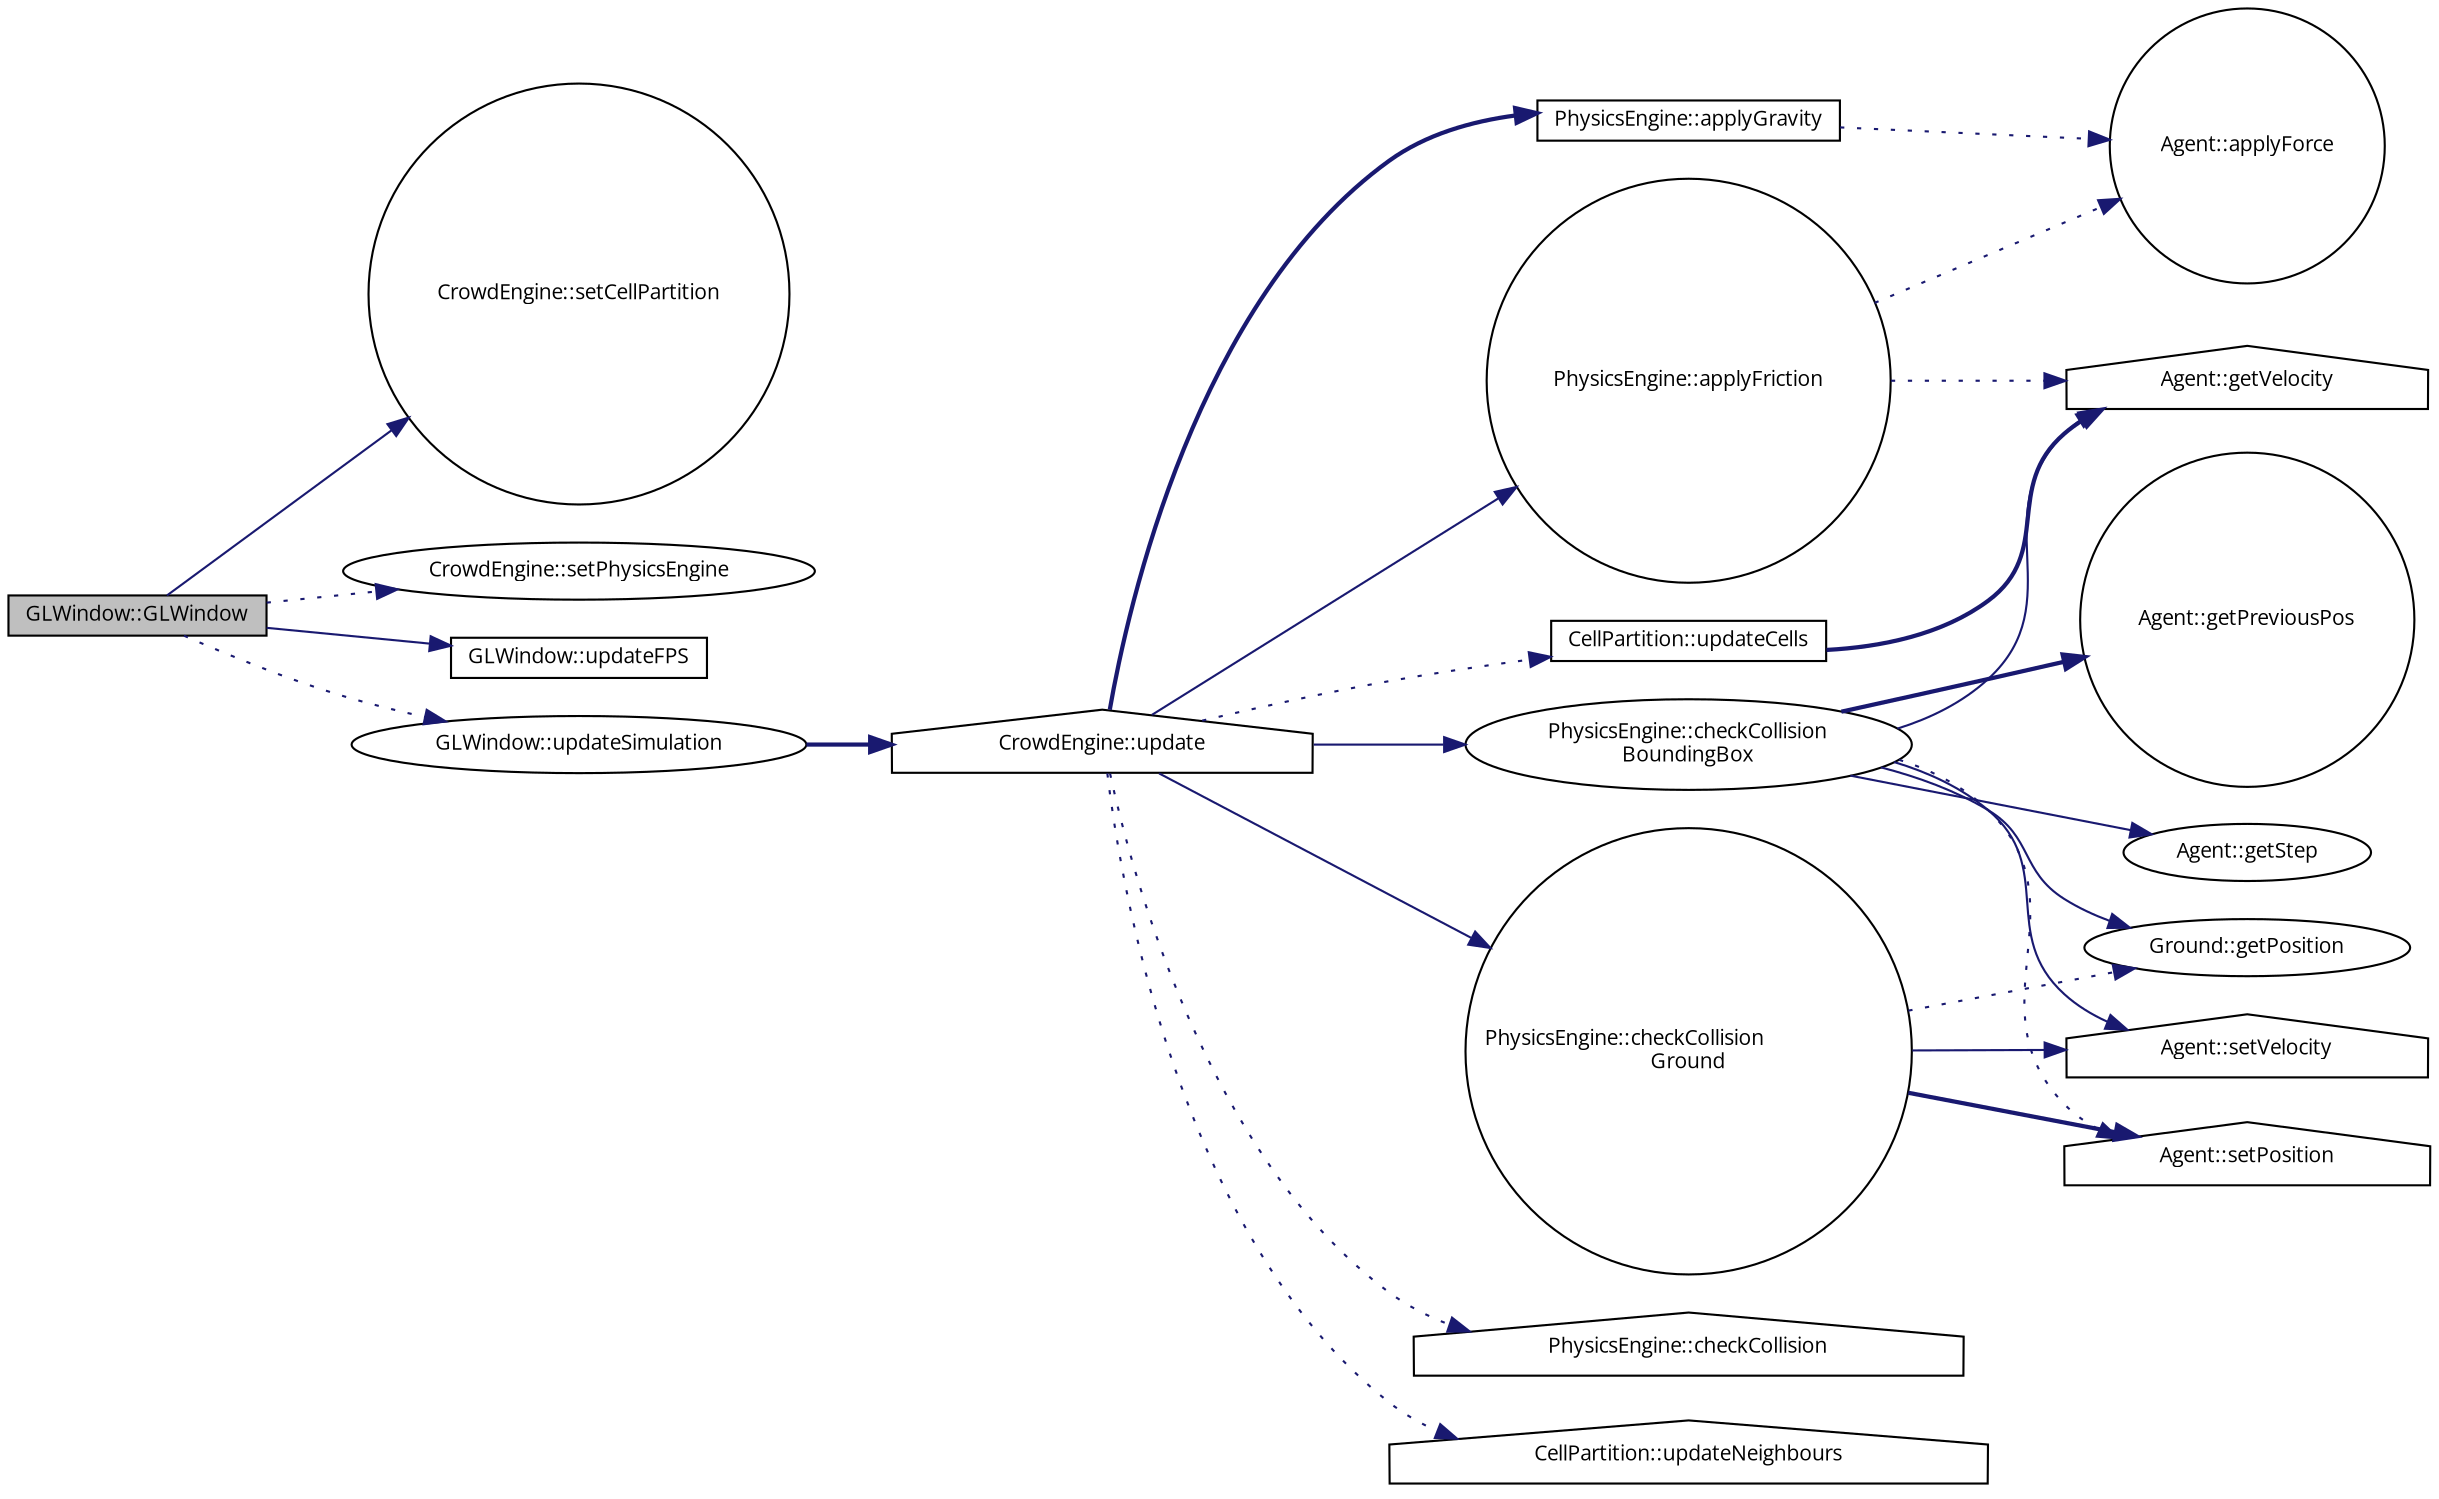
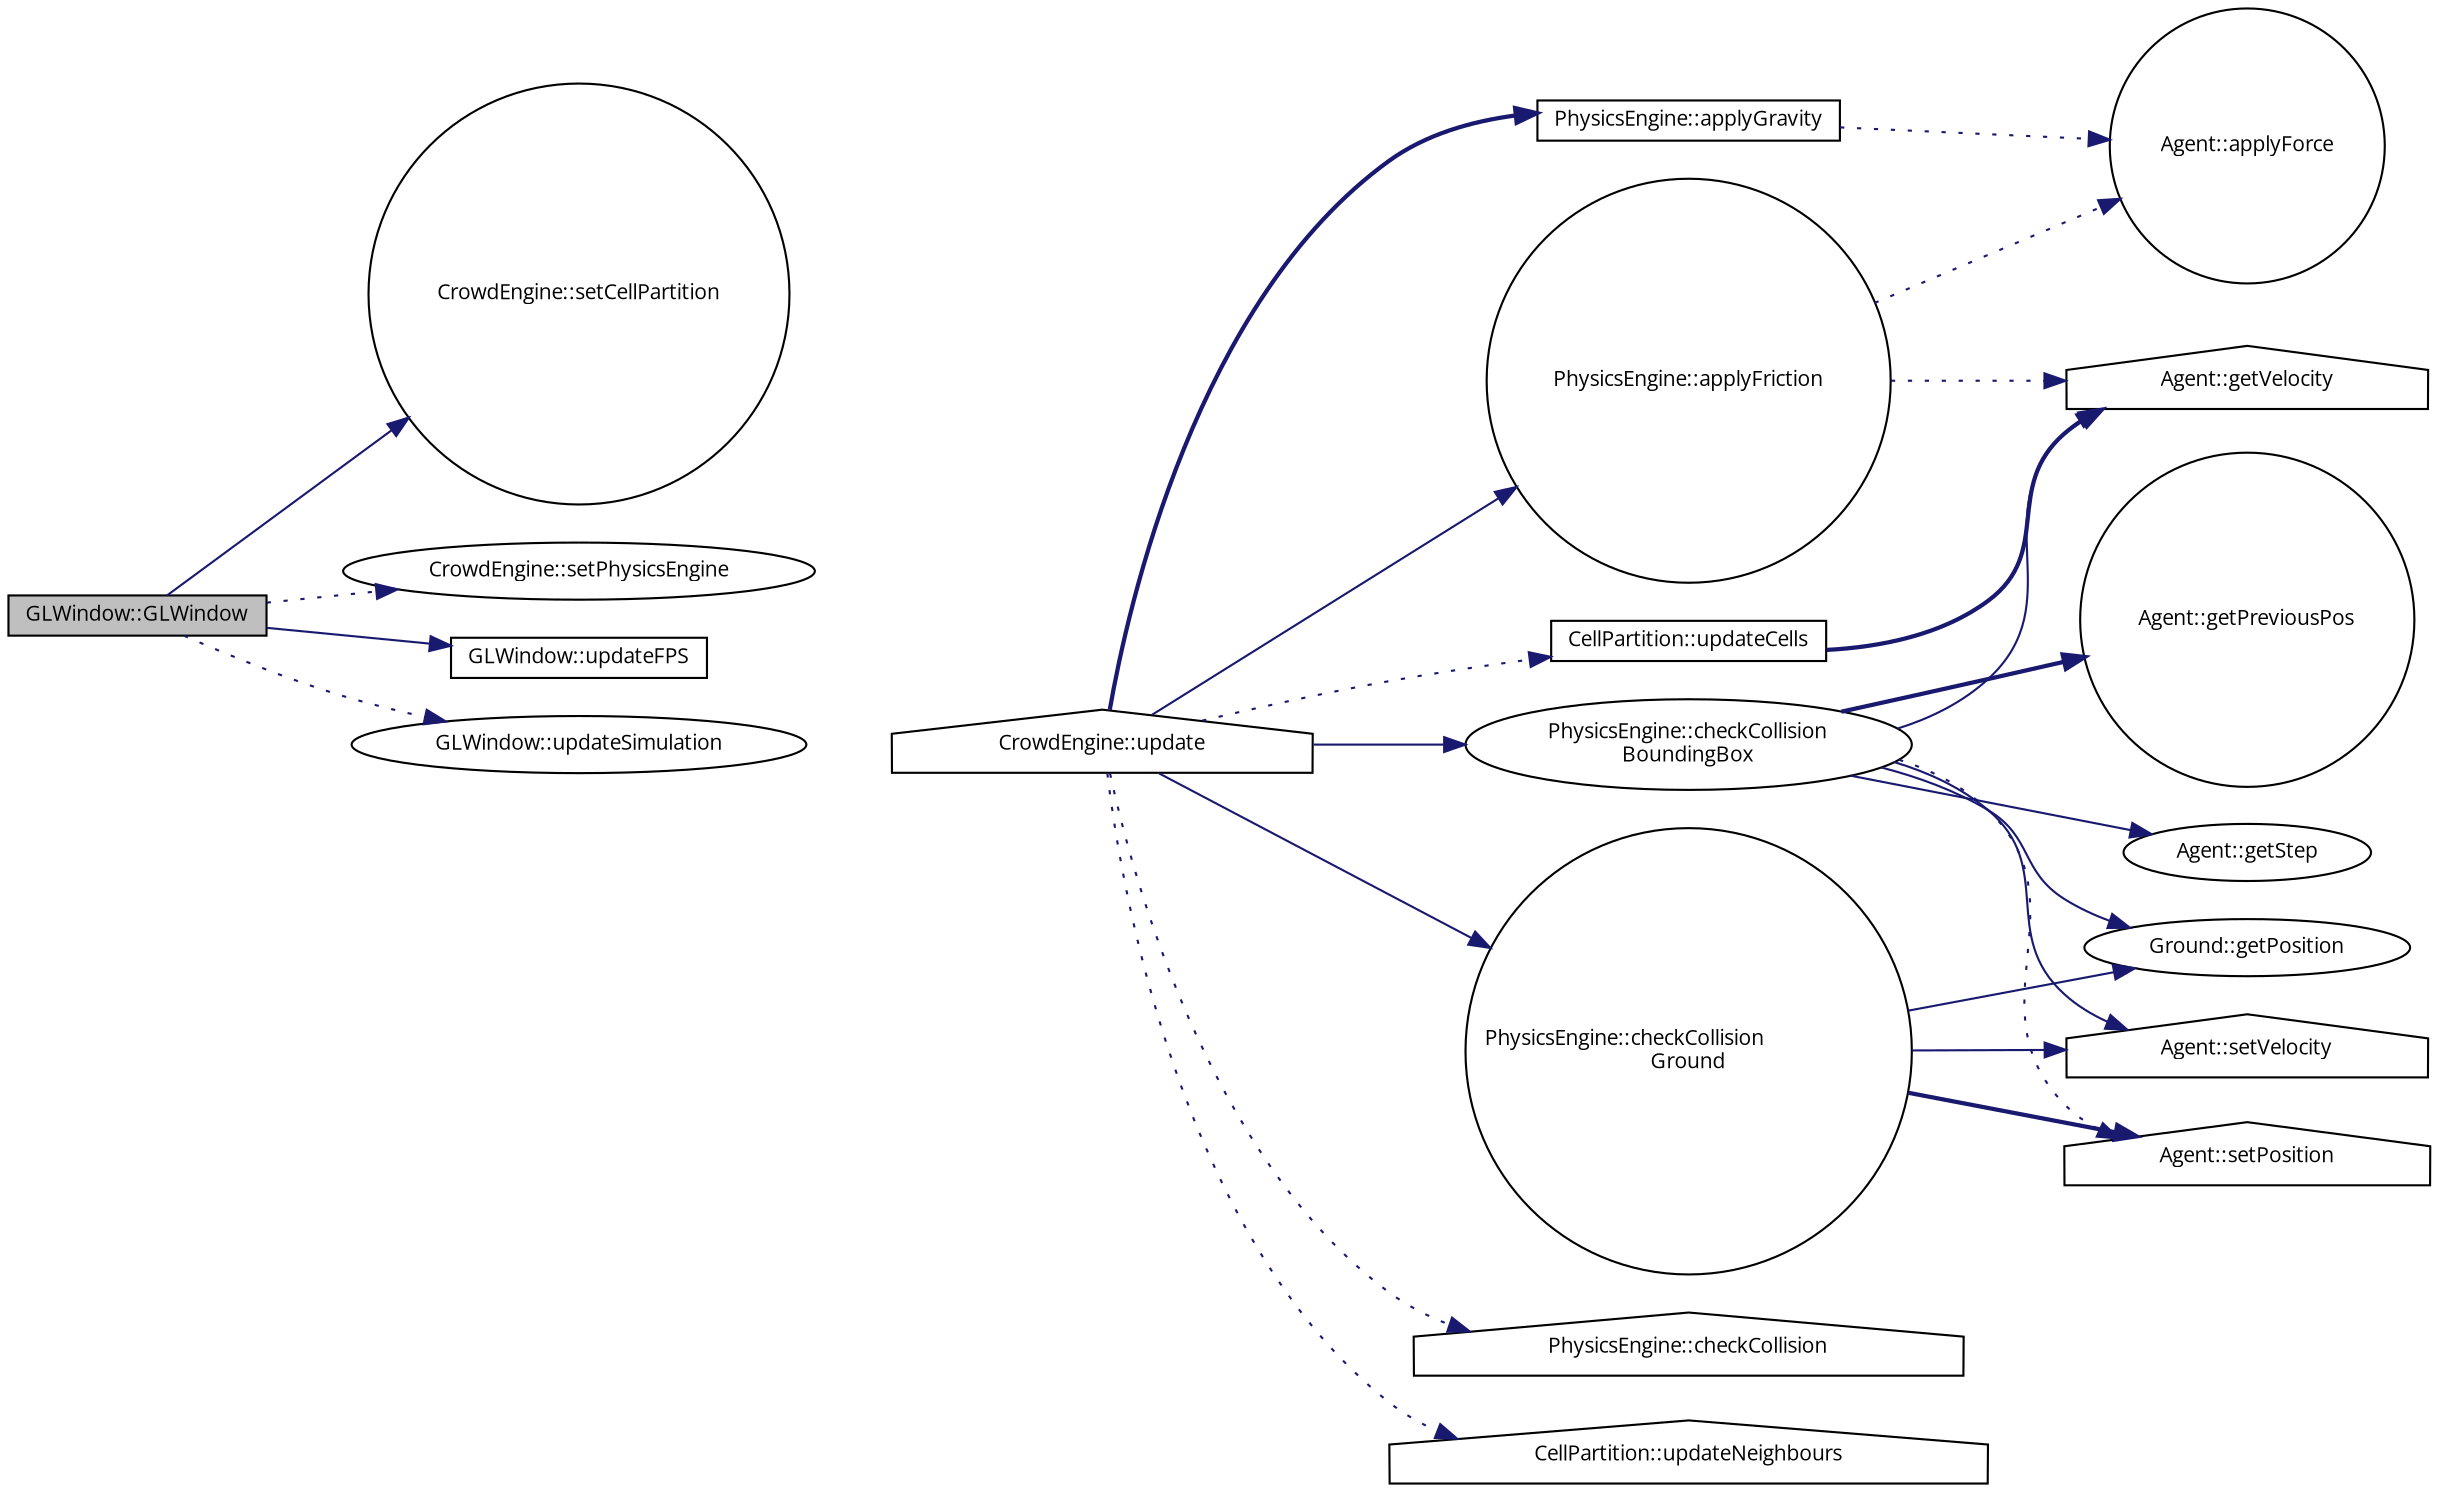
  digraph {
    fontname="Open Sans"
    rankdir=LR
    node [color=black fillcolor=white fontname="Open Sans" fontsize=10 shape=house style=filled]
    edge [color=midnightblue fontname="Open Sans" fontsize=10 labelfontname=FreeSans labelfontsize=10 style=solid]
    n1 [fillcolor=grey75 fontcolor=black height=0.2 label="GLWindow::GLWindow" shape=box width=0.4]
    n2 [height=0.2 label="CrowdEngine::setCellPartition" shape=circle width=0.4]
    n3 [height=0.2 label="CrowdEngine::setPhysicsEngine" shape=ellipse width=0.4]
    n4 [height=0.2 label="GLWindow::updateFPS" shape=box width=0.4]
    n5 [height=0.2 label="GLWindow::updateSimulation" shape=ellipse width=0.4]
    n6 [height=0.2 label="CrowdEngine::update" width=0.4]
    n7 [height=0.2 label="PhysicsEngine::applyFriction" shape=circle width=0.4]
    n8 [height=0.2 label="PhysicsEngine::applyGravity" shape=box width=0.4]
    n9 [height=0.2 label="PhysicsEngine::checkCollision" width=0.4]
    n10 [height=0.2 label="PhysicsEngine::checkCollision\lBoundingBox" shape=ellipse width=0.4]
    n11 [height=0.2 label="PhysicsEngine::checkCollision\lGround" shape=circle width=0.4]
    n12 [height=0.2 label="CellPartition::updateCells" shape=box width=0.4]
    n13 [height=0.2 label="CellPartition::updateNeighbours" width=0.4]
    n14 [height=0.2 label="Agent::applyForce" shape=circle width=0.4]
    n15 [height=0.2 label="Agent::getVelocity" width=0.4]
    n16 [height=0.2 label="Agent::getStep" shape=ellipse width=0.4]
    n17 [height=0.2 label="Ground::getPosition" shape=ellipse width=0.4]
    n18 [height=0.2 label="Agent::setVelocity" width=0.4]
    n19 [height=0.2 label="Agent::setPosition" width=0.4]
    n20 [height=0.2 label="Agent::getPreviousPos" shape=circle width=0.4]
    n1 -> n2
    n1 -> n3 [style=dotted]
    n1 -> n4
    n1 -> n5 [style=dotted]
-   n5 -> n6 [style=bold]
    n6 -> n7
    n6 -> n8 [style=bold]
    n6 -> n9 [style=dotted]
    n6 -> n10
    n6 -> n11
    n6 -> n12 [style=dotted]
    n6 -> n13 [style=dotted]
    n7 -> n14 [style=dotted]
    n7 -> n15 [style=dotted]
    n8 -> n14 [style=dotted]
    n10 -> n15
    n10 -> n16
    n10 -> n17
    n10 -> n18
    n10 -> n19 [style=dotted]
    n10 -> n20 [style=bold]
-   n11 -> n17 [style=dotted]
+   n11 -> n17
    n11 -> n18
    n11 -> n19 [style=bold]
    n12 -> n15 [style=bold]
  }
